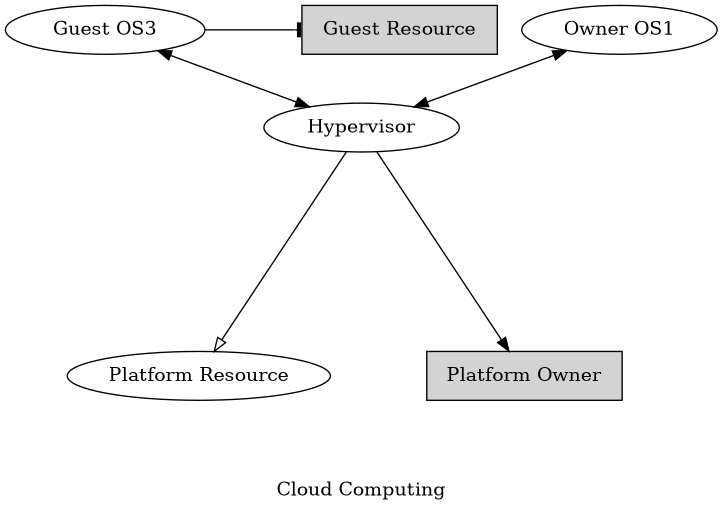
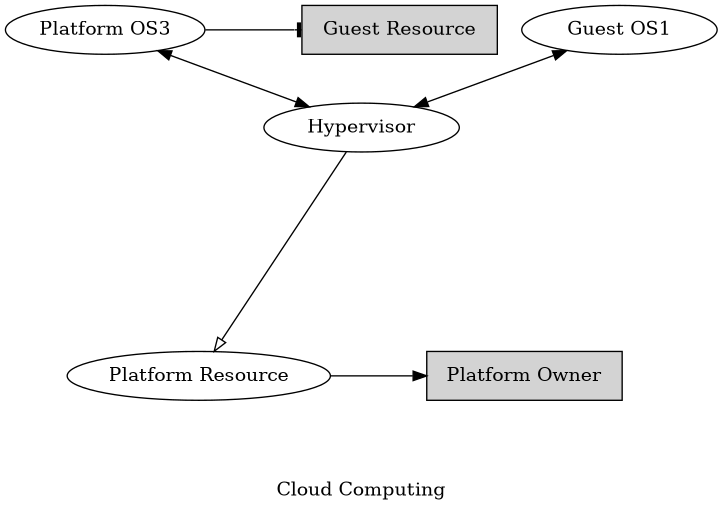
  digraph {
    label="\nCloud Computing"
    edge [dir=forward]
-   n1 [label="Guest OS3" width=2]
+   n1 [label="Platform OS3" width=2]
    n2 [label="Guest Resource" shape=box style=filled width=2]
    n3 [label="Platform Resource" width=2]
    n4 [label="Platform Owner" shape=box style=filled width=2]
    n5 [label=Hypervisor width=2]
-   n6 [label="Owner OS1" width=2]
+   n6 [label="Guest OS1" width=2]
    subgraph sub_1 {
      rank=same
      n1
      n2
    }
    subgraph sub_2 {
      rank=same
      n3
      n4
    }
    n1 -> n2 [arrowhead=tee minlen=4]
    n1 -> n5 [dir=both]
-   n5 -> n4 [arrowhead=normal minlen=4]
+   n3 -> n4 [arrowhead=normal minlen=4]
    n5 -> n3 [arrowhead=onormal]
    n6 -> n5 [dir=both]
  }
